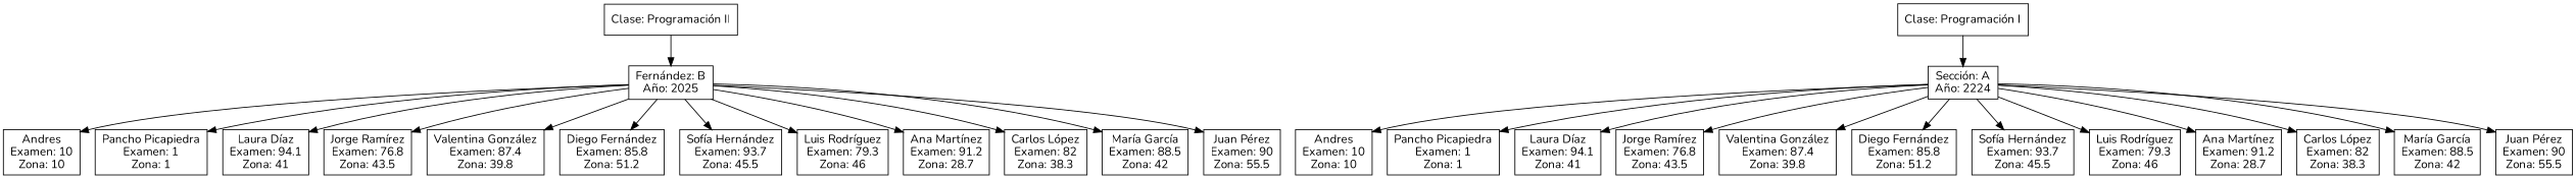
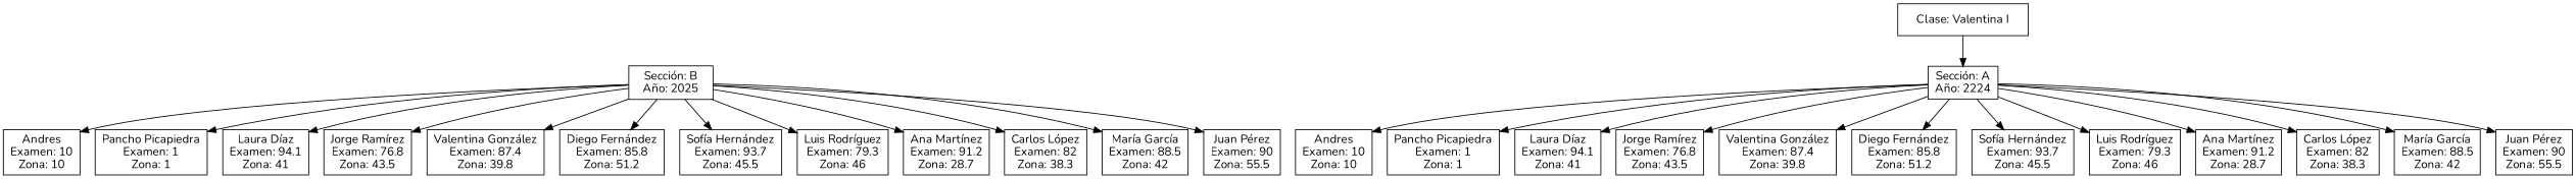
  digraph {
    fontname=Nunito
    rankdir=TB
    node [fontname=Nunito shape=record]
    edge [fontname=Nunito]
-   n1 [label="Clase: Programación II"]
-   n2 [label="Fernández: B\nAño: 2025"]
+   n2 [label="Sección: B\nAño: 2025"]
    n3 [label="Andres\nExamen: 10\nZona: 10"]
    n4 [label="Pancho Picapiedra\nExamen: 1\nZona: 1"]
    n5 [label="Laura Díaz\nExamen: 94.1\nZona: 41"]
    n6 [label="Jorge Ramírez\nExamen: 76.8\nZona: 43.5"]
    n7 [label="Valentina González\nExamen: 87.4\nZona: 39.8"]
    n8 [label="Diego Fernández\nExamen: 85.8\nZona: 51.2"]
    n9 [label="Sofía Hernández\nExamen: 93.7\nZona: 45.5"]
    n10 [label="Luis Rodríguez\nExamen: 79.3\nZona: 46"]
    n11 [label="Ana Martínez\nExamen: 91.2\nZona: 28.7"]
    n12 [label="Carlos López\nExamen: 82\nZona: 38.3"]
    n13 [label="María García\nExamen: 88.5\nZona: 42"]
    n14 [label="Juan Pérez\nExamen: 90\nZona: 55.5"]
-   n15 [label="Clase: Programación I"]
+   n15 [label="Clase: Valentina I"]
    n16 [label="Sección: A\nAño: 2224"]
    n17 [label="Andres\nExamen: 10\nZona: 10"]
    n18 [label="Pancho Picapiedra\nExamen: 1\nZona: 1"]
    n19 [label="Laura Díaz\nExamen: 94.1\nZona: 41"]
    n20 [label="Jorge Ramírez\nExamen: 76.8\nZona: 43.5"]
    n21 [label="Valentina González\nExamen: 87.4\nZona: 39.8"]
    n22 [label="Diego Fernández\nExamen: 85.8\nZona: 51.2"]
    n23 [label="Sofía Hernández\nExamen: 93.7\nZona: 45.5"]
    n24 [label="Luis Rodríguez\nExamen: 79.3\nZona: 46"]
    n25 [label="Ana Martínez\nExamen: 91.2\nZona: 28.7"]
    n26 [label="Carlos López\nExamen: 82\nZona: 38.3"]
    n27 [label="María García\nExamen: 88.5\nZona: 42"]
    n28 [label="Juan Pérez\nExamen: 90\nZona: 55.5"]
-   n1 -> n2
    n2 -> n3
    n2 -> n4
    n2 -> n5
    n2 -> n6
    n2 -> n7
    n2 -> n8
    n2 -> n9
    n2 -> n10
    n2 -> n11
    n2 -> n12
    n2 -> n13
    n2 -> n14
    n15 -> n16
    n16 -> n17
    n16 -> n18
    n16 -> n19
    n16 -> n20
    n16 -> n21
    n16 -> n22
    n16 -> n23
    n16 -> n24
    n16 -> n25
    n16 -> n26
    n16 -> n27
    n16 -> n28
  }
